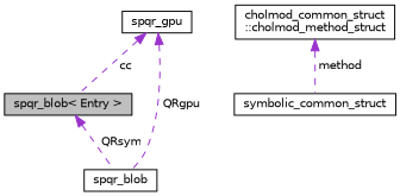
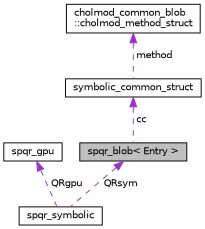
  digraph {
    node [color=black fillcolor=white fontname=Helvetica fontsize=10 shape=record style=filled]
    edge [color=darkorchid3 dir=back fontname=Helvetica fontsize=10 labelfontname=Helvetica labelfontsize=10 style=dashed]
    n1 [fillcolor=grey75 fontcolor=black height=0.2 label="spqr_blob\< Entry \>" width=0.4]
-   n2 [height=0.2 label=spqr_blob width=0.4]
+   n2 [height=0.2 label=spqr_symbolic width=0.4]
    n3 [height=0.2 label=symbolic_common_struct width=0.4]
-   n4 [height=0.2 label="cholmod_common_struct\l::cholmod_method_struct" width=0.4]
+   n4 [height=0.2 label="cholmod_common_blob\l::cholmod_method_struct" width=0.4]
    n5 [height=0.2 label=spqr_gpu width=0.4]
    n1 -> n2 [label=" QRsym"]
-   n5 -> n1 [label=" cc"]
+   n3 -> n1 [label=" cc"]
    n4 -> n3 [label=" method"]
    n5 -> n2 [label=" QRgpu"]
  }
